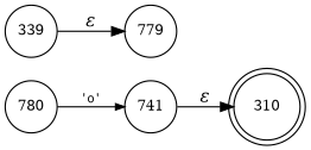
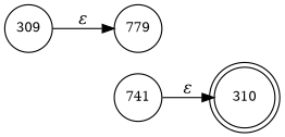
  digraph {
    rankdir=LR
    node [fixedsize=true fontsize=11 shape=circle peripheries=1]
    edge [fontname="Times-Italic"]
    n1 [label=310 shape=doublecircle width=.6 peripheries=""]
-   n2 [label=339 width=.55]
+   n2 [label=309 width=.55]
    n3 [label=779 width=.55]
-   n4 [label=780 width=.55]
    n5 [label=741 width=.55]
    n2 -> n3 [label="&epsilon;"]
-   n4 -> n5 [arrowhead=normal arrowsize=.7 fontname=Courier fontsize=11 label="'o'"]
    n5 -> n1 [label="&epsilon;"]
  }
